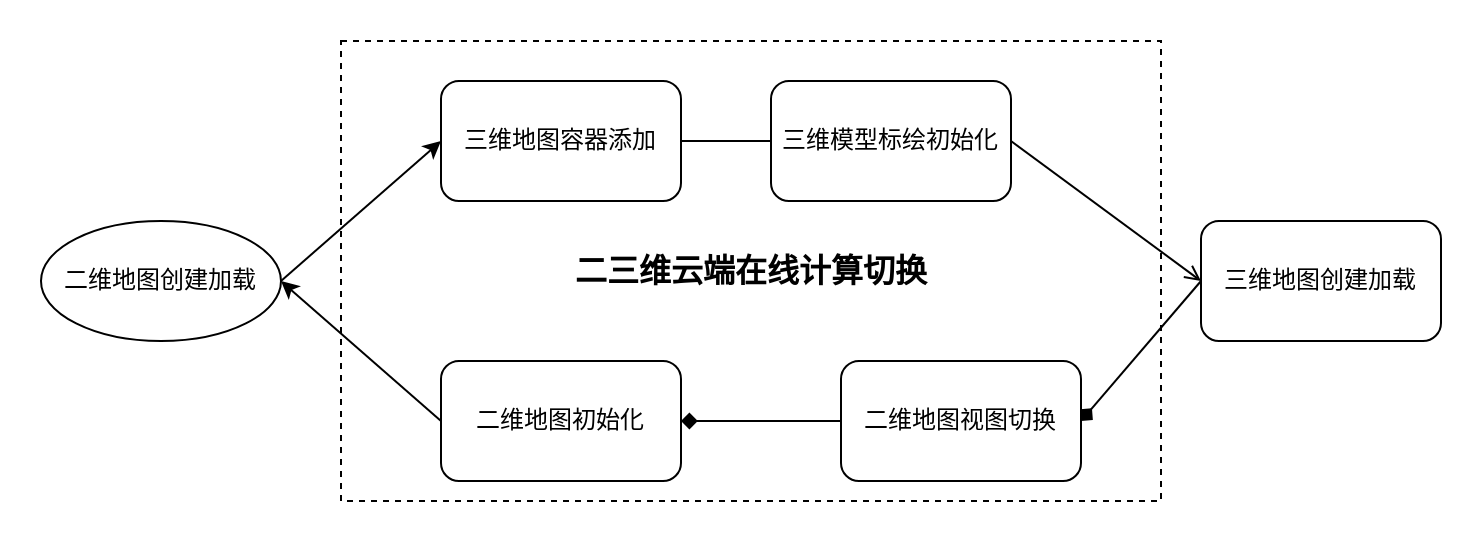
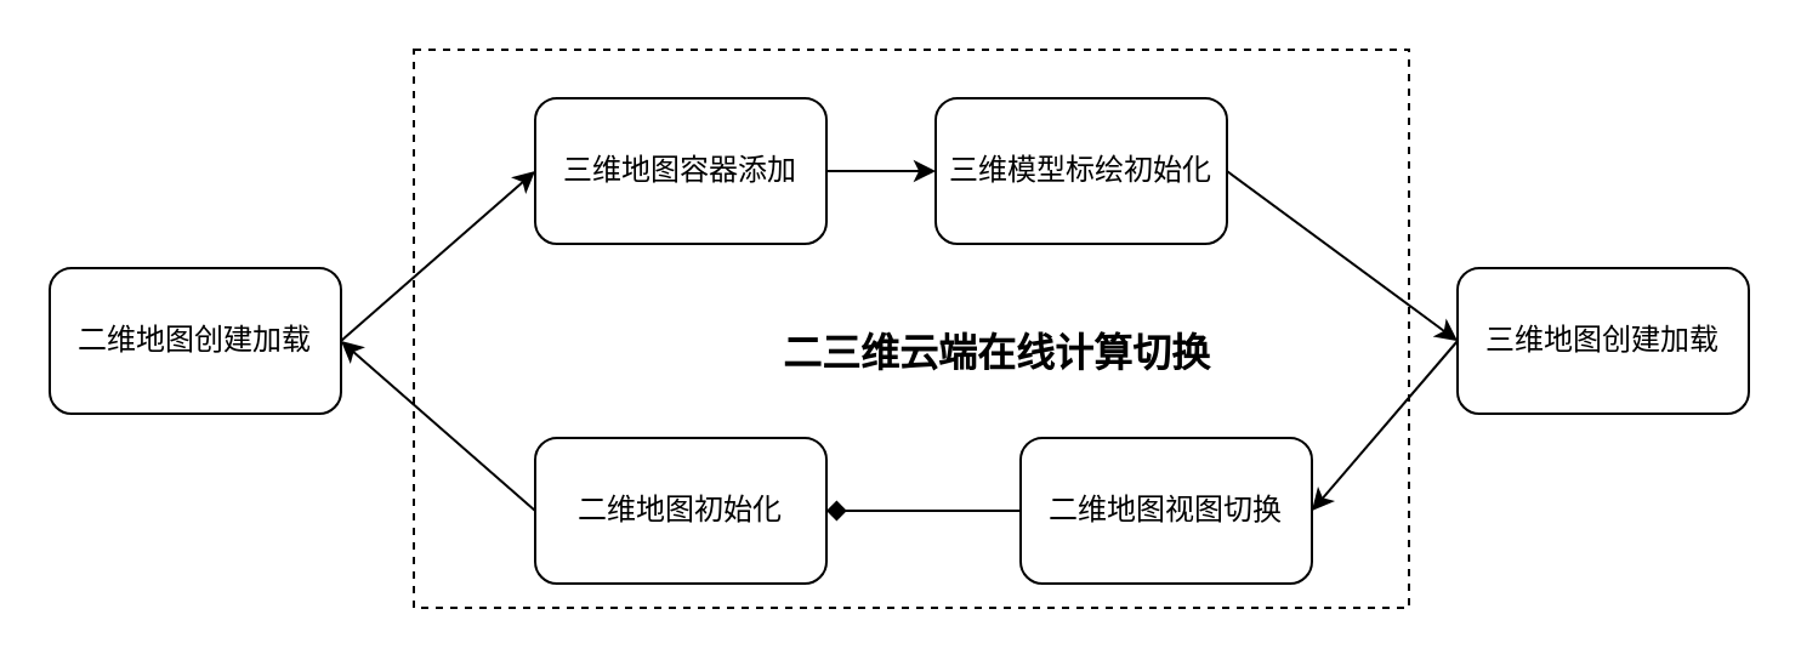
  <mxCell id="0" />
  <mxCell id="1" parent="0" />
  <mxCell id="2" value="" style="rounded=0;whiteSpace=wrap;html=1;fillColor=none;dashed=1;" vertex="1" parent="1"><mxGeometry x="170" y="20" width="410" height="230" as="geometry" /></mxCell>
  <mxCell id="3" style="rounded=0;orthogonalLoop=1;jettySize=auto;html=1;exitX=1;exitY=0.5;exitDx=0;exitDy=0;entryX=0;entryY=0.5;entryDx=0;entryDy=0;" edge="1" parent="1" source="4" target="8"><mxGeometry relative="1" as="geometry" /></mxCell>
- <mxCell id="4" value="二维地图创建加载" style="ellipse;whiteSpace=wrap;html=1;" vertex="1" parent="1"><mxGeometry x="20" y="110" width="120" height="60" as="geometry" /></mxCell>
- <mxCell id="5" style="rounded=0;orthogonalLoop=1;jettySize=auto;html=1;exitX=0;exitY=0.5;exitDx=0;exitDy=0;entryX=1;entryY=0.5;entryDx=0;entryDy=0;endArrow=diamond;" edge="1" parent="1" source="6" target="12"><mxGeometry relative="1" as="geometry" /></mxCell>
+ <mxCell id="4" value="二维地图创建加载" style="rounded=1;whiteSpace=wrap;html=1;" vertex="1" parent="1"><mxGeometry x="20" y="110" width="120" height="60" as="geometry" /></mxCell>
+ <mxCell id="5" style="rounded=0;orthogonalLoop=1;jettySize=auto;html=1;exitX=0;exitY=0.5;exitDx=0;exitDy=0;entryX=1;entryY=0.5;entryDx=0;entryDy=0;" edge="1" parent="1" source="6" target="12"><mxGeometry relative="1" as="geometry" /></mxCell>
  <mxCell id="6" value="三维地图创建加载" style="rounded=1;whiteSpace=wrap;html=1;" vertex="1" parent="1"><mxGeometry x="600" y="110" width="120" height="60" as="geometry" /></mxCell>
- <mxCell id="7" style="edgeStyle=orthogonalEdgeStyle;rounded=0;orthogonalLoop=1;jettySize=auto;html=1;exitX=1;exitY=0.5;exitDx=0;exitDy=0;endArrow=none;" edge="1" parent="1" source="8" target="10"><mxGeometry relative="1" as="geometry" /></mxCell>
+ <mxCell id="7" style="edgeStyle=orthogonalEdgeStyle;rounded=0;orthogonalLoop=1;jettySize=auto;html=1;exitX=1;exitY=0.5;exitDx=0;exitDy=0;" edge="1" parent="1" source="8" target="10"><mxGeometry relative="1" as="geometry" /></mxCell>
  <mxCell id="8" value="三维地图容器添加" style="rounded=1;whiteSpace=wrap;html=1;" vertex="1" parent="1"><mxGeometry x="220" y="40" width="120" height="60" as="geometry" /></mxCell>
- <mxCell id="9" style="rounded=0;orthogonalLoop=1;jettySize=auto;html=1;exitX=1;exitY=0.5;exitDx=0;exitDy=0;entryX=0;entryY=0.5;entryDx=0;entryDy=0;endArrow=open;" edge="1" parent="1" source="10" target="6"><mxGeometry relative="1" as="geometry" /></mxCell>
+ <mxCell id="9" style="rounded=0;orthogonalLoop=1;jettySize=auto;html=1;exitX=1;exitY=0.5;exitDx=0;exitDy=0;entryX=0;entryY=0.5;entryDx=0;entryDy=0;" edge="1" parent="1" source="10" target="6"><mxGeometry relative="1" as="geometry" /></mxCell>
  <mxCell id="10" value="三维模型标绘初始化" style="rounded=1;whiteSpace=wrap;html=1;" vertex="1" parent="1"><mxGeometry x="385" y="40" width="120" height="60" as="geometry" /></mxCell>
  <mxCell id="11" style="edgeStyle=orthogonalEdgeStyle;rounded=0;orthogonalLoop=1;jettySize=auto;html=1;exitX=0;exitY=0.5;exitDx=0;exitDy=0;endArrow=diamond;" edge="1" parent="1" source="12" target="14"><mxGeometry relative="1" as="geometry" /></mxCell>
  <mxCell id="12" value="二维地图视图切换" style="rounded=1;whiteSpace=wrap;html=1;" vertex="1" parent="1"><mxGeometry x="420" y="180" width="120" height="60" as="geometry" /></mxCell>
  <mxCell id="13" style="rounded=0;orthogonalLoop=1;jettySize=auto;html=1;exitX=0;exitY=0.5;exitDx=0;exitDy=0;entryX=1;entryY=0.5;entryDx=0;entryDy=0;" edge="1" parent="1" source="14" target="4"><mxGeometry relative="1" as="geometry" /></mxCell>
  <mxCell id="14" value="二维地图初始化" style="rounded=1;whiteSpace=wrap;html=1;" vertex="1" parent="1"><mxGeometry x="220" y="180" width="120" height="60" as="geometry" /></mxCell>
- <mxCell id="15" value="&lt;b&gt;&lt;font style=&quot;font-size: 16px;&quot;&gt;二三维云端在线计算切换&lt;/font&gt;&lt;/b&gt;" style="text;html=1;align=center;verticalAlign=middle;whiteSpace=wrap;rounded=0;" vertex="1" parent="1"><mxGeometry x="282.5" y="120" width="185" height="30" as="geometry" /></mxCell>
+ <mxCell id="15" value="&lt;b&gt;&lt;font style=&quot;font-size: 16px;&quot;&gt;二三维云端在线计算切换&lt;/font&gt;&lt;/b&gt;" style="text;html=1;align=center;verticalAlign=middle;whiteSpace=wrap;rounded=0;" vertex="1" parent="1"><mxGeometry x="317.5" y="130" width="185" height="30" as="geometry" /></mxCell>
